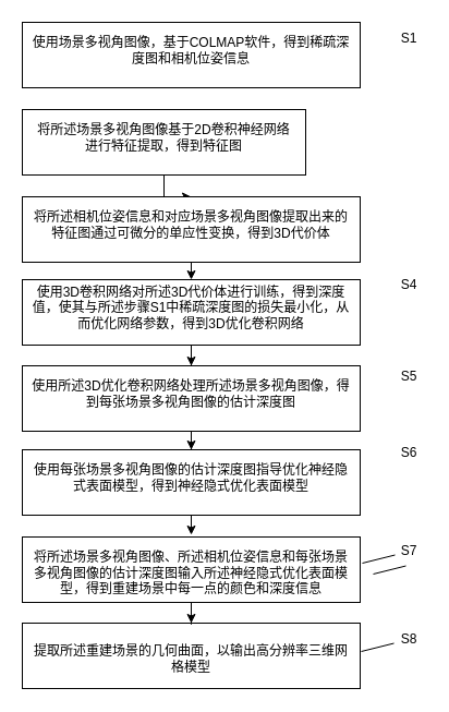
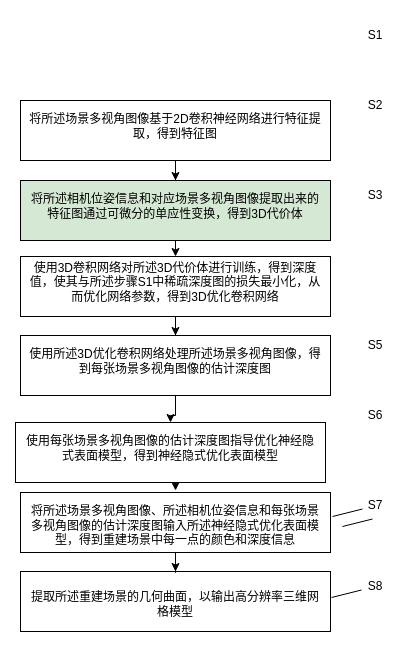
  <mxCell id="0" />
  <mxCell id="1" parent="0" />
  <mxCell id="2" value="&lt;br&gt;提取所述重建场景的几何曲面，以输出高分辨率三维网格模型" style="rounded=0;whiteSpace=wrap;html=1;spacingLeft=5;spacingRight=5;spacingBottom=10;spacingTop=2;spacing=5;" vertex="1" parent="1"><mxGeometry x="20" y="571" width="310" height="60" as="geometry" /></mxCell>
- <mxCell id="3" value="使用场景多视角图像，基于COLMAP软件，得到稀疏深度图和相机位姿信息" style="rounded=0;whiteSpace=wrap;html=1;spacingLeft=5;spacingRight=5;spacingBottom=10;spacingTop=2;spacing=5;" vertex="1" parent="1"><mxGeometry x="20" y="20" width="310" height="60" as="geometry" /></mxCell>
  <mxCell id="4" style="edgeStyle=orthogonalEdgeStyle;rounded=0;orthogonalLoop=1;jettySize=auto;html=1;exitX=0.5;exitY=1;exitDx=0;exitDy=0;" edge="1" parent="1" source="5" target="7"><mxGeometry relative="1" as="geometry" /></mxCell>
- <mxCell id="5" value="将所述场景多视角图像基于2D卷积神经网络进行特征提取，得到特征图" style="rounded=0;whiteSpace=wrap;html=1;spacingLeft=5;spacingRight=5;spacingBottom=10;spacingTop=2;spacing=5;" vertex="1" parent="1"><mxGeometry x="20" y="100" width="260" height="60" as="geometry" /></mxCell>
+ <mxCell id="5" value="将所述场景多视角图像基于2D卷积神经网络进行特征提取，得到特征图" style="rounded=0;whiteSpace=wrap;html=1;spacingLeft=5;spacingRight=5;spacingBottom=10;spacingTop=2;spacing=5;" vertex="1" parent="1"><mxGeometry x="20" y="100" width="310" height="60" as="geometry" /></mxCell>
  <mxCell id="6" style="edgeStyle=orthogonalEdgeStyle;rounded=0;orthogonalLoop=1;jettySize=auto;html=1;exitX=0.5;exitY=1;exitDx=0;exitDy=0;entryX=0.5;entryY=0;entryDx=0;entryDy=0;" edge="1" parent="1" source="7" target="9"><mxGeometry relative="1" as="geometry" /></mxCell>
- <mxCell id="7" value="将所述相机位姿信息和对应场景多视角图像提取出来的特征图通过可微分的单应性变换，得到3D代价体" style="rounded=0;whiteSpace=wrap;html=1;spacingLeft=5;spacingRight=5;spacingBottom=10;spacingTop=2;spacing=5;" vertex="1" parent="1"><mxGeometry x="20" y="180" width="310" height="60" as="geometry" /></mxCell>
+ <mxCell id="7" value="将所述相机位姿信息和对应场景多视角图像提取出来的特征图通过可微分的单应性变换，得到3D代价体" style="rounded=0;whiteSpace=wrap;html=1;spacingLeft=5;spacingRight=5;spacingBottom=10;spacingTop=2;spacing=5;fillColor=#d5e8d4;" vertex="1" parent="1"><mxGeometry x="20" y="180" width="310" height="60" as="geometry" /></mxCell>
  <mxCell id="8" style="edgeStyle=orthogonalEdgeStyle;rounded=0;orthogonalLoop=1;jettySize=auto;html=1;exitX=0.5;exitY=1;exitDx=0;exitDy=0;" edge="1" parent="1" source="9" target="11"><mxGeometry relative="1" as="geometry" /></mxCell>
  <mxCell id="9" value="使用3D卷积网络对所述3D代价体进行训练，得到深度值，使其与所述步骤S1中稀疏深度图的损失最小化，从而优化网络参数，得到3D优化卷积网络" style="rounded=0;whiteSpace=wrap;html=1;spacingLeft=5;spacingRight=5;spacingBottom=10;spacingTop=2;spacing=5;" vertex="1" parent="1"><mxGeometry x="20" y="256" width="310" height="60" as="geometry" /></mxCell>
  <mxCell id="10" style="edgeStyle=orthogonalEdgeStyle;rounded=0;orthogonalLoop=1;jettySize=auto;html=1;exitX=0.5;exitY=1;exitDx=0;exitDy=0;" edge="1" parent="1" source="11" target="13"><mxGeometry relative="1" as="geometry" /></mxCell>
  <mxCell id="11" value="使用所述3D优化卷积网络处理所述场景多视角图像，得到每张场景多视角图像的估计深度图" style="rounded=0;whiteSpace=wrap;html=1;spacingLeft=5;spacingRight=5;spacingBottom=10;spacingTop=2;spacing=5;" vertex="1" parent="1"><mxGeometry x="20" y="335" width="310" height="60" as="geometry" /></mxCell>
  <mxCell id="12" style="edgeStyle=orthogonalEdgeStyle;rounded=0;orthogonalLoop=1;jettySize=auto;html=1;exitX=0.5;exitY=1;exitDx=0;exitDy=0;" edge="1" parent="1" source="13"><mxGeometry relative="1" as="geometry"><mxPoint x="175" y="490" as="targetPoint" /></mxGeometry></mxCell>
- <mxCell id="13" value="使用每张场景多视角图像的估计深度图指导优化神经隐式表面模型，得到神经隐式优化表面模型" style="rounded=0;whiteSpace=wrap;html=1;spacingLeft=5;spacingRight=5;spacingBottom=10;spacingTop=2;spacing=5;" vertex="1" parent="1"><mxGeometry x="20" y="412" width="310" height="60" as="geometry" /></mxCell>
+ <mxCell id="13" value="使用每张场景多视角图像的估计深度图指导优化神经隐式表面模型，得到神经隐式优化表面模型" style="rounded=0;whiteSpace=wrap;html=1;spacingLeft=5;spacingRight=5;spacingBottom=10;spacingTop=2;spacing=5;" vertex="1" parent="1"><mxGeometry x="15" y="422" width="310" height="60" as="geometry" /></mxCell>
  <mxCell id="14" value="" style="edgeStyle=orthogonalEdgeStyle;rounded=0;orthogonalLoop=1;jettySize=auto;html=1;" edge="1" parent="1" source="15" target="2"><mxGeometry relative="1" as="geometry" /></mxCell>
  <mxCell id="15" value="&lt;br&gt;将所述场景多视角图像、所述相机位姿信息和每张场景多视角图像的估计深度图输入所述神经隐式优化表面模型，得到重建场景中每一点的颜色和深度信息" style="rounded=0;whiteSpace=wrap;html=1;spacingLeft=5;spacingRight=5;spacingBottom=10;spacingTop=2;spacing=5;" vertex="1" parent="1"><mxGeometry x="20" y="492" width="310" height="60" as="geometry" /></mxCell>
  <mxCell id="16" value="" style="group" vertex="1" connectable="0" parent="1"><mxGeometry x="360" y="20" width="30" height="581" as="geometry" /></mxCell>
  <mxCell id="17" value="S1" style="text;html=1;strokeColor=none;fillColor=none;align=center;verticalAlign=middle;whiteSpace=wrap;rounded=0;textDirection=ltr;labelPosition=center;verticalLabelPosition=middle;" vertex="1" parent="16"><mxGeometry width="30" height="30" as="geometry" /></mxCell>
- <mxCell id="20" value="S4" style="text;html=1;strokeColor=none;fillColor=none;align=center;verticalAlign=middle;whiteSpace=wrap;rounded=0;textDirection=ltr;labelPosition=center;verticalLabelPosition=middle;" vertex="1" parent="16"><mxGeometry y="226" width="30" height="30" as="geometry" /></mxCell>
+ <mxCell id="18" value="S2" style="text;html=1;strokeColor=none;fillColor=none;align=center;verticalAlign=middle;whiteSpace=wrap;rounded=0;textDirection=ltr;labelPosition=center;verticalLabelPosition=middle;" vertex="1" parent="16"><mxGeometry y="70" width="30" height="30" as="geometry" /></mxCell>
+ <mxCell id="19" value="S3" style="text;html=1;strokeColor=none;fillColor=none;align=center;verticalAlign=middle;whiteSpace=wrap;rounded=0;textDirection=ltr;labelPosition=center;verticalLabelPosition=middle;" vertex="1" parent="16"><mxGeometry y="160" width="30" height="30" as="geometry" /></mxCell>
  <mxCell id="21" value="S5" style="text;html=1;strokeColor=none;fillColor=none;align=center;verticalAlign=middle;whiteSpace=wrap;rounded=0;textDirection=ltr;labelPosition=center;verticalLabelPosition=middle;" vertex="1" parent="16"><mxGeometry y="310" width="30" height="30" as="geometry" /></mxCell>
  <mxCell id="22" value="S6" style="text;html=1;strokeColor=none;fillColor=none;align=center;verticalAlign=middle;whiteSpace=wrap;rounded=0;textDirection=ltr;labelPosition=center;verticalLabelPosition=middle;" vertex="1" parent="16"><mxGeometry y="380" width="30" height="30" as="geometry" /></mxCell>
  <mxCell id="23" value="S7" style="text;html=1;strokeColor=none;fillColor=none;align=center;verticalAlign=middle;whiteSpace=wrap;rounded=0;textDirection=ltr;labelPosition=center;verticalLabelPosition=middle;" vertex="1" parent="16"><mxGeometry y="470" width="30" height="30" as="geometry" /></mxCell>
  <mxCell id="24" value="S8" style="text;html=1;strokeColor=none;fillColor=none;align=center;verticalAlign=middle;whiteSpace=wrap;rounded=0;textDirection=ltr;labelPosition=center;verticalLabelPosition=middle;" vertex="1" parent="16"><mxGeometry y="551" width="30" height="30" as="geometry" /></mxCell>
  <mxCell id="25" value="" style="endArrow=none;html=1;rounded=0;entryX=0;entryY=0.75;entryDx=0;entryDy=0;exitX=1;exitY=0.5;exitDx=0;exitDy=0;" edge="1" parent="1"><mxGeometry width="50" height="50" relative="1" as="geometry"><mxPoint x="331" y="597" as="sourcePoint" /><mxPoint x="361" y="589.5" as="targetPoint" /></mxGeometry></mxCell>
  <mxCell id="26" value="" style="endArrow=none;html=1;rounded=0;entryX=0;entryY=0.75;entryDx=0;entryDy=0;exitX=1;exitY=0.5;exitDx=0;exitDy=0;" edge="1" parent="1"><mxGeometry width="50" height="50" relative="1" as="geometry"><mxPoint x="332" y="516" as="sourcePoint" /><mxPoint x="362" y="508.5" as="targetPoint" /></mxGeometry></mxCell>
  <mxCell id="27" value="" style="endArrow=none;html=1;rounded=0;entryX=0;entryY=0.75;entryDx=0;entryDy=0;exitX=1;exitY=0.5;exitDx=0;exitDy=0;" edge="1" parent="1"><mxGeometry width="50" height="50" relative="1" as="geometry"><mxPoint x="342" y="526" as="sourcePoint" /><mxPoint x="372" y="518.5" as="targetPoint" /></mxGeometry></mxCell>
